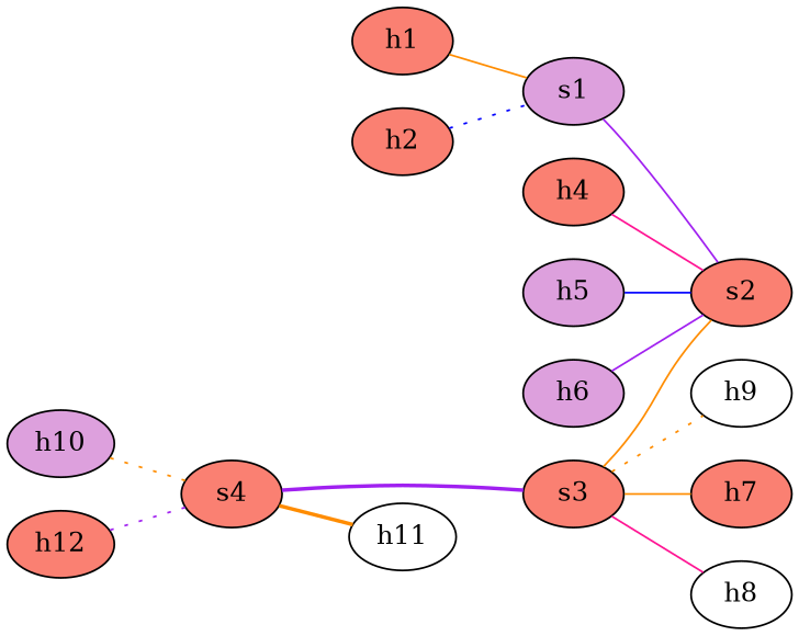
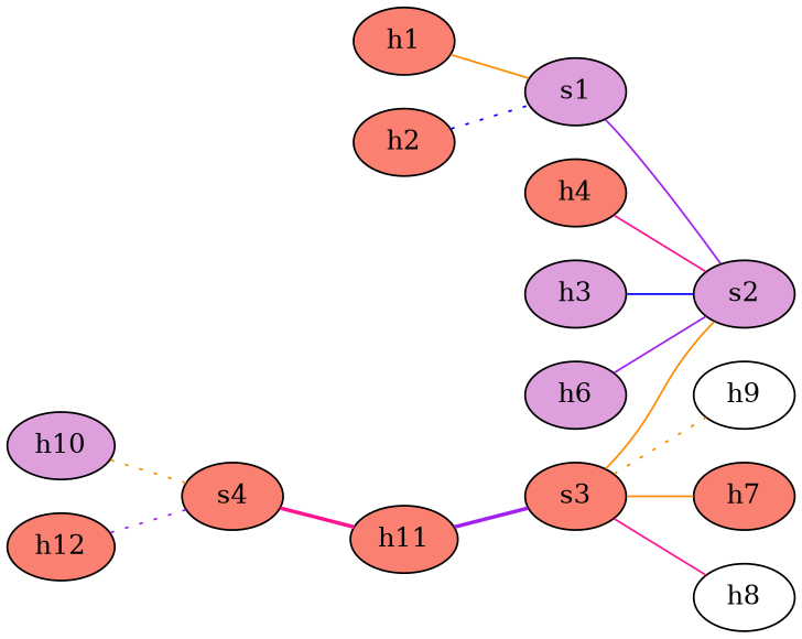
  graph {
    rankdir=LR
    node [fillcolor=salmon style=filled]
    edge [color=darkorange style=solid]
    s1 [fillcolor=plum]
    h1
-   s2
+   s2 [fillcolor=plum]
    h2
    h4
-   h5 [fillcolor=plum]
+   h5 [fillcolor=plum label=h3]
    h6 [fillcolor=plum]
    h10 [fillcolor=plum]
    s4
    s3
-   h11 [fillcolor=white]
+   h11
    h7
    h8 [fillcolor=white]
    h9 [fillcolor=white]
    h12
    s1 -- s2 [color=purple]
    h1 -- s1
    h2 -- s1 [color=blue style=dotted]
    h4 -- s2 [color=deeppink]
    h5 -- s2 [color=blue]
    h6 -- s2 [color=purple]
    h10 -- s4 [style=dotted]
-   s4 -- s3 [color=purple style=bold]
-   s4 -- h11 [style=bold]
+   h11 -- s3 [color=purple style=bold]
+   s4 -- h11 [color=deeppink style=bold]
    s3 -- s2
    s3 -- h7
    s3 -- h8 [color=deeppink]
    s3 -- h9 [style=dotted]
    h12 -- s4 [color=purple style=dotted]
  }
